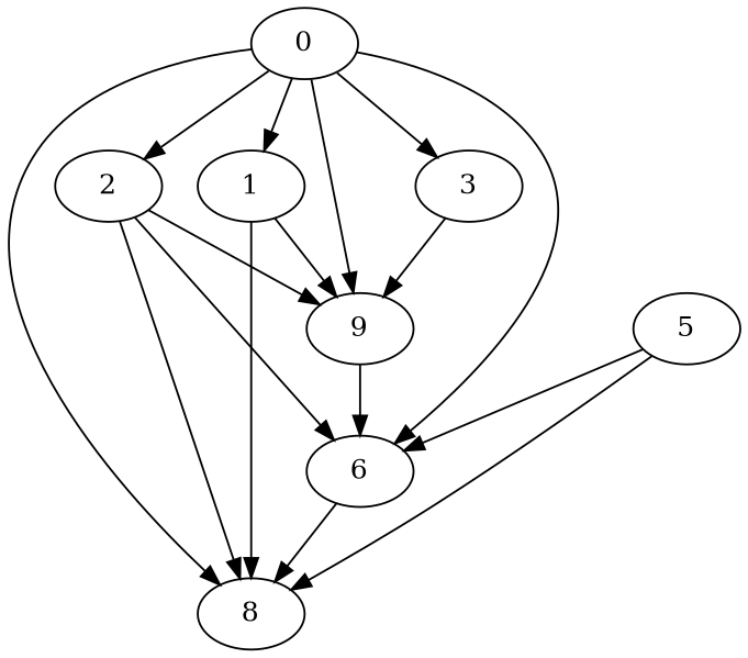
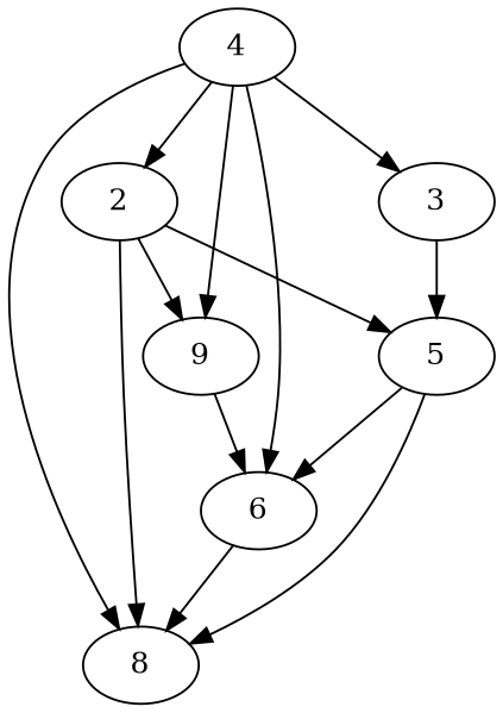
  digraph {
    node [Processor=1 Weight=176]
    edge [Weight=8]
-   0 [Start=0 Weight=35]
+   0 [Start=0 Weight=35 label=4]
    2 [Start=35]
    n3 [Start=211 label=9]
-   1 [Processor=2 Start=38 Weight=88]
    6 [Start=387 Weight=141]
    3 [Processor=2 Start=126 Weight=159]
    n7 [Start=528 Weight=53 label=8]
    5 [Processor=2 Start=285 Weight=141]
    0 -> 2 [Weight=9]
    0 -> n3 [Weight=5]
-   0 -> 1 [Weight=3]
    0 -> 6 [Weight=4]
    0 -> 3 [Weight=7]
    0 -> n7 [Weight=9]
    2 -> n3
    2 -> n7 [Weight=3]
-   2 -> 6 [Weight=6]
+   2 -> 5 [Weight=6]
    n3 -> 6 [Weight=2]
-   1 -> n3 [Weight=10]
-   1 -> n7 [Weight=6]
    6 -> n7
-   3 -> n3 [Weight=5]
+   3 -> 5 [Weight=5]
    5 -> 6
    5 -> n7 [Weight=4]
  }
